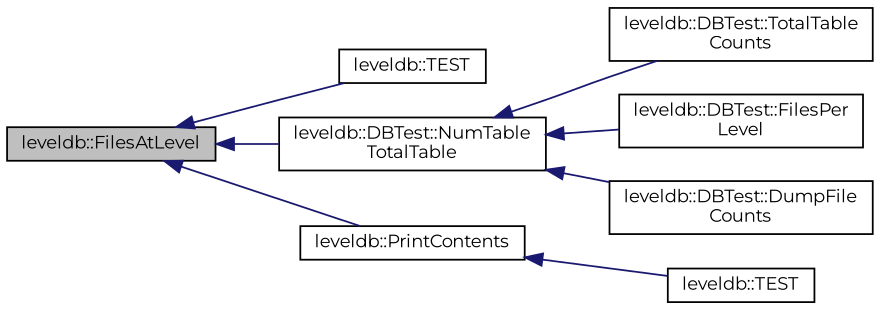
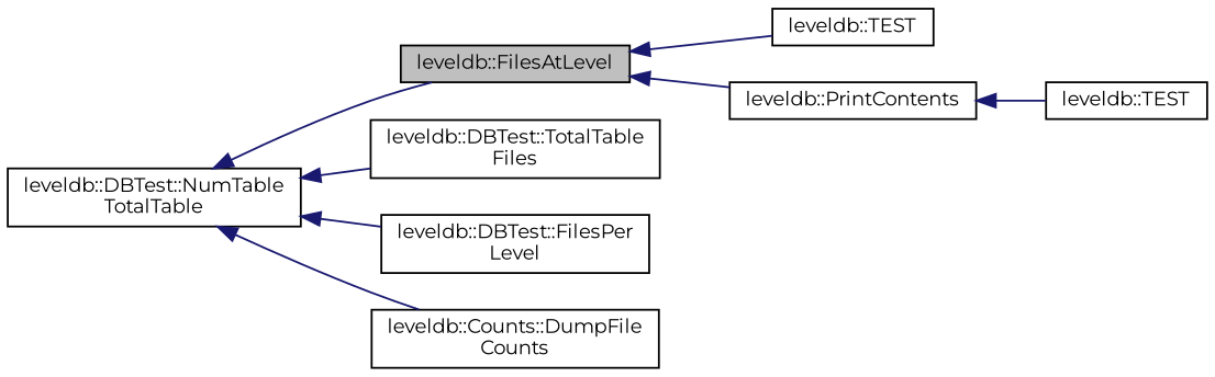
  digraph {
    fontname=Montserrat
    rankdir=LR
    node [color=black fillcolor=white fontname=Montserrat fontsize=10 shape=record style=filled]
    edge [color=midnightblue dir=back fontname=Montserrat fontsize=10 labelfontname=Helvetica labelfontsize=10 style=solid]
    n1 [fillcolor=grey75 fontcolor=black height=0.2 label="leveldb::FilesAtLevel" width=0.4]
    n2 [height=0.2 label="leveldb::TEST" width=0.4]
    n3 [height=0.2 label="leveldb::DBTest::NumTable\lTotalTable" width=0.4]
    n4 [height=0.2 label="leveldb::PrintContents" width=0.4]
-   n5 [height=0.2 label="leveldb::DBTest::TotalTable\lCounts" width=0.4]
+   n5 [height=0.2 label="leveldb::DBTest::TotalTable\lFiles" width=0.4]
    n6 [height=0.2 label="leveldb::DBTest::FilesPer\lLevel" width=0.4]
-   n7 [height=0.2 label="leveldb::DBTest::DumpFile\lCounts" width=0.4]
+   n7 [height=0.2 label="leveldb::Counts::DumpFile\lCounts" width=0.4]
    n8 [height=0.2 label="leveldb::TEST" width=0.4]
    n1 -> n2
-   n1 -> n3
+   n3 -> n1
    n1 -> n4
    n3 -> n5
    n3 -> n6
    n3 -> n7
    n4 -> n8
  }
